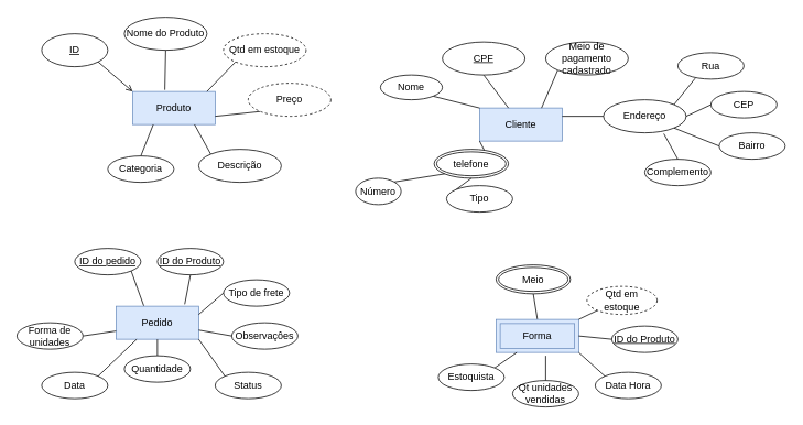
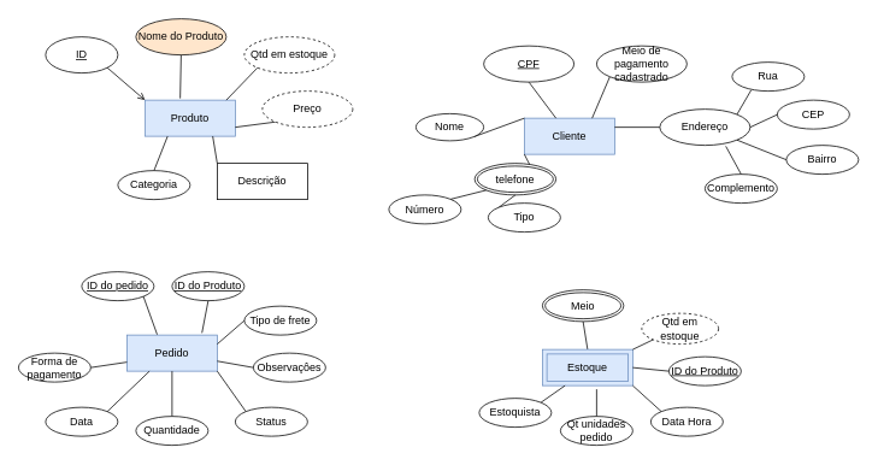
  <mxCell id="0" />
  <mxCell id="1" parent="0" />
  <mxCell id="2" value="&lt;div&gt;Pedido&lt;/div&gt;" style="whiteSpace=wrap;html=1;align=center;fillColor=#dae8fc;strokeColor=#6c8ebf;" vertex="1" parent="1"><mxGeometry x="140" y="370" width="100" height="40" as="geometry" /></mxCell>
  <mxCell id="3" value="Produto" style="whiteSpace=wrap;html=1;align=center;fillColor=#dae8fc;strokeColor=#6c8ebf;" vertex="1" parent="1"><mxGeometry x="160" y="110" width="100" height="40" as="geometry" /></mxCell>
  <mxCell id="4" value="&lt;div&gt;Cliente&lt;/div&gt;" style="whiteSpace=wrap;html=1;align=center;fillColor=#dae8fc;strokeColor=#6c8ebf;" vertex="1" parent="1"><mxGeometry x="580" y="130" width="100" height="40" as="geometry" /></mxCell>
  <mxCell id="5" style="rounded=0;orthogonalLoop=1;jettySize=auto;html=1;exitX=1;exitY=1;exitDx=0;exitDy=0;entryX=0;entryY=0;entryDx=0;entryDy=0;endArrow=open;endFill=0;" edge="1" parent="1" source="6" target="3"><mxGeometry relative="1" as="geometry" /></mxCell>
  <mxCell id="6" value="ID" style="ellipse;whiteSpace=wrap;html=1;fontStyle=4" vertex="1" parent="1"><mxGeometry x="50" y="40" width="80" height="40" as="geometry" /></mxCell>
- <mxCell id="7" value="&lt;div&gt;Nome do Produto&lt;/div&gt;" style="ellipse;whiteSpace=wrap;html=1;" vertex="1" parent="1"><mxGeometry x="150" y="20" width="100" height="40" as="geometry" /></mxCell>
+ <mxCell id="7" value="&lt;div&gt;Nome do Produto&lt;/div&gt;" style="ellipse;whiteSpace=wrap;html=1;fillColor=#ffe6cc;" vertex="1" parent="1"><mxGeometry x="150" y="20" width="100" height="40" as="geometry" /></mxCell>
  <mxCell id="8" value="Qtd em estoque" style="ellipse;whiteSpace=wrap;html=1;dashed=1;" vertex="1" parent="1"><mxGeometry x="270" y="40" width="100" height="40" as="geometry" /></mxCell>
  <mxCell id="9" style="edgeStyle=none;shape=connector;rounded=0;orthogonalLoop=1;jettySize=auto;html=1;exitX=0;exitY=1;exitDx=0;exitDy=0;entryX=1;entryY=0.75;entryDx=0;entryDy=0;strokeColor=default;align=center;verticalAlign=middle;fontFamily=Helvetica;fontSize=11;fontColor=default;labelBackgroundColor=default;endArrow=none;endFill=0;" edge="1" parent="1" source="10" target="3"><mxGeometry relative="1" as="geometry" /></mxCell>
- <mxCell id="10" value="Preço" style="ellipse;whiteSpace=wrap;html=1;dashed=1;" vertex="1" parent="1"><mxGeometry x="300" y="100" width="100" height="40" as="geometry" /></mxCell>
+ <mxCell id="10" value="Preço" style="ellipse;whiteSpace=wrap;html=1;dashed=1;" vertex="1" parent="1"><mxGeometry x="290" y="100" width="100" height="40" as="geometry" /></mxCell>
  <mxCell id="11" style="edgeStyle=none;shape=connector;rounded=0;orthogonalLoop=1;jettySize=auto;html=1;exitX=0.5;exitY=1;exitDx=0;exitDy=0;entryX=0.39;entryY=-0.05;entryDx=0;entryDy=0;entryPerimeter=0;strokeColor=default;align=center;verticalAlign=middle;fontFamily=Helvetica;fontSize=11;fontColor=default;labelBackgroundColor=default;endArrow=none;endFill=0;" edge="1" parent="1" source="7" target="3"><mxGeometry relative="1" as="geometry" /></mxCell>
  <mxCell id="12" style="edgeStyle=none;shape=connector;rounded=0;orthogonalLoop=1;jettySize=auto;html=1;exitX=0;exitY=1;exitDx=0;exitDy=0;entryX=0.9;entryY=0;entryDx=0;entryDy=0;entryPerimeter=0;strokeColor=default;align=center;verticalAlign=middle;fontFamily=Helvetica;fontSize=11;fontColor=default;labelBackgroundColor=default;endArrow=none;endFill=0;" edge="1" parent="1" source="8" target="3"><mxGeometry relative="1" as="geometry" /></mxCell>
  <mxCell id="13" style="edgeStyle=none;shape=connector;rounded=0;orthogonalLoop=1;jettySize=auto;html=1;exitX=0;exitY=0;exitDx=0;exitDy=0;entryX=0.75;entryY=1;entryDx=0;entryDy=0;strokeColor=default;align=center;verticalAlign=middle;fontFamily=Helvetica;fontSize=11;fontColor=default;labelBackgroundColor=default;endArrow=none;endFill=0;" edge="1" parent="1" source="14" target="3"><mxGeometry relative="1" as="geometry" /></mxCell>
- <mxCell id="14" value="Descrição" style="ellipse;whiteSpace=wrap;html=1;" vertex="1" parent="1"><mxGeometry x="240" y="180" width="100" height="40" as="geometry" /></mxCell>
+ <mxCell id="14" value="Descrição" style="whiteSpace=wrap;html=1;rounded=0;" vertex="1" parent="1"><mxGeometry x="240" y="180" width="100" height="40" as="geometry" /></mxCell>
  <mxCell id="15" style="edgeStyle=none;shape=connector;rounded=0;orthogonalLoop=1;jettySize=auto;html=1;exitX=1;exitY=1;exitDx=0;exitDy=0;entryX=0;entryY=0;entryDx=0;entryDy=0;strokeColor=default;align=center;verticalAlign=middle;fontFamily=Helvetica;fontSize=11;fontColor=default;labelBackgroundColor=default;endArrow=none;endFill=0;" edge="1" parent="1" source="16" target="4"><mxGeometry relative="1" as="geometry" /></mxCell>
- <mxCell id="16" value="Nome" style="ellipse;whiteSpace=wrap;html=1;" vertex="1" parent="1"><mxGeometry x="460" y="90" width="75" height="30" as="geometry" /></mxCell>
+ <mxCell id="16" value="Nome" style="ellipse;whiteSpace=wrap;html=1;" vertex="1" parent="1"><mxGeometry x="460" y="125" width="75" height="30" as="geometry" /></mxCell>
  <mxCell id="17" style="edgeStyle=none;shape=connector;rounded=0;orthogonalLoop=1;jettySize=auto;html=1;exitX=0.5;exitY=1;exitDx=0;exitDy=0;strokeColor=default;align=center;verticalAlign=middle;fontFamily=Helvetica;fontSize=11;fontColor=default;labelBackgroundColor=default;endArrow=none;endFill=0;" edge="1" parent="1" source="18" target="4"><mxGeometry relative="1" as="geometry" /></mxCell>
  <mxCell id="18" value="CPF" style="ellipse;whiteSpace=wrap;html=1;fontStyle=4" vertex="1" parent="1"><mxGeometry x="535" y="50" width="100" height="40" as="geometry" /></mxCell>
  <mxCell id="19" style="edgeStyle=none;shape=connector;rounded=0;orthogonalLoop=1;jettySize=auto;html=1;exitX=0;exitY=1;exitDx=0;exitDy=0;entryX=0.75;entryY=0;entryDx=0;entryDy=0;strokeColor=default;align=center;verticalAlign=middle;fontFamily=Helvetica;fontSize=11;fontColor=default;labelBackgroundColor=default;endArrow=none;endFill=0;" edge="1" parent="1" source="20" target="4"><mxGeometry relative="1" as="geometry" /></mxCell>
  <mxCell id="20" value="Meio de pagamento cadastrado" style="ellipse;whiteSpace=wrap;html=1;fontStyle=0" vertex="1" parent="1"><mxGeometry x="660" y="50" width="100" height="40" as="geometry" /></mxCell>
  <mxCell id="21" style="edgeStyle=none;shape=connector;rounded=0;orthogonalLoop=1;jettySize=auto;html=1;exitX=0;exitY=0.5;exitDx=0;exitDy=0;entryX=1;entryY=0.25;entryDx=0;entryDy=0;strokeColor=default;align=center;verticalAlign=middle;fontFamily=Helvetica;fontSize=11;fontColor=default;labelBackgroundColor=default;endArrow=none;endFill=0;" edge="1" parent="1" source="22" target="4"><mxGeometry relative="1" as="geometry" /></mxCell>
  <mxCell id="22" value="Endereço" style="ellipse;whiteSpace=wrap;html=1;fontStyle=0" vertex="1" parent="1"><mxGeometry x="730" y="120" width="100" height="40" as="geometry" /></mxCell>
- <mxCell id="23" value="Rua" style="ellipse;whiteSpace=wrap;html=1;fontStyle=0" vertex="1" parent="1"><mxGeometry x="820" y="63" width="80" height="32" as="geometry" /></mxCell>
+ <mxCell id="23" value="Rua" style="ellipse;whiteSpace=wrap;html=1;fontStyle=0" vertex="1" parent="1"><mxGeometry x="810" y="68" width="80" height="32" as="geometry" /></mxCell>
  <mxCell id="24" style="edgeStyle=none;shape=connector;rounded=0;orthogonalLoop=1;jettySize=auto;html=1;exitX=0;exitY=0.5;exitDx=0;exitDy=0;entryX=1;entryY=0.5;entryDx=0;entryDy=0;strokeColor=default;align=center;verticalAlign=middle;fontFamily=Helvetica;fontSize=11;fontColor=default;labelBackgroundColor=default;endArrow=none;endFill=0;" edge="1" parent="1" source="25" target="22"><mxGeometry relative="1" as="geometry" /></mxCell>
  <mxCell id="25" value="CEP" style="ellipse;whiteSpace=wrap;html=1;fontStyle=0" vertex="1" parent="1"><mxGeometry x="860" y="110" width="80" height="32" as="geometry" /></mxCell>
  <mxCell id="26" style="edgeStyle=none;shape=connector;rounded=0;orthogonalLoop=1;jettySize=auto;html=1;exitX=0;exitY=0.5;exitDx=0;exitDy=0;entryX=1;entryY=1;entryDx=0;entryDy=0;strokeColor=default;align=center;verticalAlign=middle;fontFamily=Helvetica;fontSize=11;fontColor=default;labelBackgroundColor=default;endArrow=none;endFill=0;" edge="1" parent="1" source="27" target="22"><mxGeometry relative="1" as="geometry" /></mxCell>
  <mxCell id="27" value="&lt;div&gt;Bairro&lt;/div&gt;" style="ellipse;whiteSpace=wrap;html=1;fontStyle=0" vertex="1" parent="1"><mxGeometry x="870" y="160" width="80" height="32" as="geometry" /></mxCell>
  <mxCell id="28" value="Complemento" style="ellipse;whiteSpace=wrap;html=1;fontStyle=0" vertex="1" parent="1"><mxGeometry x="780" y="192" width="80" height="32" as="geometry" /></mxCell>
  <mxCell id="29" style="edgeStyle=none;shape=connector;rounded=0;orthogonalLoop=1;jettySize=auto;html=1;exitX=1;exitY=0;exitDx=0;exitDy=0;entryX=0.263;entryY=0.969;entryDx=0;entryDy=0;entryPerimeter=0;strokeColor=default;align=center;verticalAlign=middle;fontFamily=Helvetica;fontSize=11;fontColor=default;labelBackgroundColor=default;endArrow=none;endFill=0;" edge="1" parent="1" source="22" target="23"><mxGeometry relative="1" as="geometry" /></mxCell>
  <mxCell id="30" style="edgeStyle=none;shape=connector;rounded=0;orthogonalLoop=1;jettySize=auto;html=1;exitX=0.5;exitY=0;exitDx=0;exitDy=0;entryX=0.73;entryY=1.025;entryDx=0;entryDy=0;entryPerimeter=0;strokeColor=default;align=center;verticalAlign=middle;fontFamily=Helvetica;fontSize=11;fontColor=default;labelBackgroundColor=default;endArrow=none;endFill=0;" edge="1" parent="1" source="28" target="22"><mxGeometry relative="1" as="geometry" /></mxCell>
  <mxCell id="31" value="ID do pedido" style="ellipse;whiteSpace=wrap;html=1;fontStyle=4" vertex="1" parent="1"><mxGeometry x="90" y="300" width="80" height="32" as="geometry" /></mxCell>
  <mxCell id="32" value="ID do Produto" style="ellipse;whiteSpace=wrap;html=1;fontStyle=4" vertex="1" parent="1"><mxGeometry x="190" y="300" width="80" height="32" as="geometry" /></mxCell>
  <mxCell id="33" style="edgeStyle=none;shape=connector;rounded=0;orthogonalLoop=1;jettySize=auto;html=1;exitX=0;exitY=0.5;exitDx=0;exitDy=0;entryX=1;entryY=0.25;entryDx=0;entryDy=0;strokeColor=default;align=center;verticalAlign=middle;fontFamily=Helvetica;fontSize=11;fontColor=default;labelBackgroundColor=default;endArrow=none;endFill=0;" edge="1" parent="1" source="34" target="2"><mxGeometry relative="1" as="geometry" /></mxCell>
  <mxCell id="34" value="Tipo de frete" style="ellipse;whiteSpace=wrap;html=1;fontStyle=0" vertex="1" parent="1"><mxGeometry x="270" y="338" width="80" height="32" as="geometry" /></mxCell>
  <mxCell id="35" style="edgeStyle=none;shape=connector;rounded=0;orthogonalLoop=1;jettySize=auto;html=1;exitX=0;exitY=0.5;exitDx=0;exitDy=0;strokeColor=default;align=center;verticalAlign=middle;fontFamily=Helvetica;fontSize=11;fontColor=default;labelBackgroundColor=default;endArrow=none;endFill=0;" edge="1" parent="1" source="36" target="2"><mxGeometry relative="1" as="geometry" /></mxCell>
  <mxCell id="36" value="Observaçôes" style="ellipse;whiteSpace=wrap;html=1;fontStyle=0" vertex="1" parent="1"><mxGeometry x="280" y="390" width="80" height="32" as="geometry" /></mxCell>
  <mxCell id="37" style="edgeStyle=none;shape=connector;rounded=0;orthogonalLoop=1;jettySize=auto;html=1;exitX=0.689;exitY=0.1;exitDx=0;exitDy=0;entryX=0;entryY=1;entryDx=0;entryDy=0;strokeColor=default;align=center;verticalAlign=middle;fontFamily=Helvetica;fontSize=11;fontColor=default;labelBackgroundColor=default;endArrow=none;endFill=0;exitPerimeter=0;" edge="1" parent="1" source="63" target="4"><mxGeometry relative="1" as="geometry"><mxPoint x="559.181" y="197.057" as="sourcePoint" /></mxGeometry></mxCell>
  <mxCell id="38" style="edgeStyle=none;shape=connector;rounded=0;orthogonalLoop=1;jettySize=auto;html=1;exitX=0;exitY=0;exitDx=0;exitDy=0;entryX=1;entryY=1;entryDx=0;entryDy=0;strokeColor=default;align=center;verticalAlign=middle;fontFamily=Helvetica;fontSize=11;fontColor=default;labelBackgroundColor=default;endArrow=none;endFill=0;" edge="1" parent="1" source="39" target="2"><mxGeometry relative="1" as="geometry" /></mxCell>
  <mxCell id="39" value="Status" style="ellipse;whiteSpace=wrap;html=1;fontStyle=0" vertex="1" parent="1"><mxGeometry x="260" y="450" width="80" height="32" as="geometry" /></mxCell>
  <mxCell id="40" style="edgeStyle=none;shape=connector;rounded=0;orthogonalLoop=1;jettySize=auto;html=1;exitX=0.5;exitY=1;exitDx=0;exitDy=0;entryX=0.831;entryY=-0.058;entryDx=0;entryDy=0;entryPerimeter=0;strokeColor=default;align=center;verticalAlign=middle;fontFamily=Helvetica;fontSize=11;fontColor=default;labelBackgroundColor=default;endArrow=none;endFill=0;" edge="1" parent="1" source="32" target="2"><mxGeometry relative="1" as="geometry" /></mxCell>
  <mxCell id="41" style="edgeStyle=none;shape=connector;rounded=0;orthogonalLoop=1;jettySize=auto;html=1;exitX=1;exitY=1;exitDx=0;exitDy=0;entryX=0.335;entryY=-0.014;entryDx=0;entryDy=0;entryPerimeter=0;strokeColor=default;align=center;verticalAlign=middle;fontFamily=Helvetica;fontSize=11;fontColor=default;labelBackgroundColor=default;endArrow=none;endFill=0;" edge="1" parent="1" source="31" target="2"><mxGeometry relative="1" as="geometry" /></mxCell>
  <mxCell id="42" style="edgeStyle=none;shape=connector;rounded=0;orthogonalLoop=1;jettySize=auto;html=1;exitX=0.5;exitY=0;exitDx=0;exitDy=0;entryX=0.5;entryY=1;entryDx=0;entryDy=0;strokeColor=default;align=center;verticalAlign=middle;fontFamily=Helvetica;fontSize=11;fontColor=default;labelBackgroundColor=default;endArrow=none;endFill=0;" edge="1" parent="1" source="43" target="2"><mxGeometry relative="1" as="geometry" /></mxCell>
- <mxCell id="43" value="Quantidade" style="ellipse;whiteSpace=wrap;html=1;fontStyle=0" vertex="1" parent="1"><mxGeometry x="150" y="430" width="80" height="32" as="geometry" /></mxCell>
+ <mxCell id="43" value="Quantidade" style="ellipse;whiteSpace=wrap;html=1;fontStyle=0" vertex="1" parent="1"><mxGeometry x="150" y="460" width="80" height="32" as="geometry" /></mxCell>
  <mxCell id="44" style="edgeStyle=none;shape=connector;rounded=0;orthogonalLoop=1;jettySize=auto;html=1;exitX=1;exitY=0;exitDx=0;exitDy=0;entryX=0.25;entryY=1;entryDx=0;entryDy=0;strokeColor=default;align=center;verticalAlign=middle;fontFamily=Helvetica;fontSize=11;fontColor=default;labelBackgroundColor=default;endArrow=none;endFill=0;" edge="1" parent="1" source="45" target="2"><mxGeometry relative="1" as="geometry" /></mxCell>
  <mxCell id="45" value="Data" style="ellipse;whiteSpace=wrap;html=1;fontStyle=0" vertex="1" parent="1"><mxGeometry x="50" y="450" width="80" height="32" as="geometry" /></mxCell>
  <mxCell id="46" style="edgeStyle=none;shape=connector;rounded=0;orthogonalLoop=1;jettySize=auto;html=1;exitX=1;exitY=0.5;exitDx=0;exitDy=0;entryX=0;entryY=0.75;entryDx=0;entryDy=0;strokeColor=default;align=center;verticalAlign=middle;fontFamily=Helvetica;fontSize=11;fontColor=default;labelBackgroundColor=default;endArrow=none;endFill=0;" edge="1" parent="1" source="47" target="2"><mxGeometry relative="1" as="geometry" /></mxCell>
- <mxCell id="47" value="&lt;div&gt;Forma de unidades&lt;/div&gt;" style="ellipse;whiteSpace=wrap;html=1;fontStyle=0" vertex="1" parent="1"><mxGeometry x="20" y="390" width="80" height="32" as="geometry" /></mxCell>
+ <mxCell id="47" value="&lt;div&gt;Forma de pagamento&lt;/div&gt;" style="ellipse;whiteSpace=wrap;html=1;fontStyle=0" vertex="1" parent="1"><mxGeometry x="20" y="390" width="80" height="32" as="geometry" /></mxCell>
  <mxCell id="48" style="edgeStyle=none;shape=connector;rounded=0;orthogonalLoop=1;jettySize=auto;html=1;exitX=0.5;exitY=0;exitDx=0;exitDy=0;entryX=0.5;entryY=1;entryDx=0;entryDy=0;strokeColor=default;align=center;verticalAlign=middle;fontFamily=Helvetica;fontSize=11;fontColor=default;labelBackgroundColor=default;endArrow=none;endFill=0;" edge="1" parent="1" source="49" target="50"><mxGeometry relative="1" as="geometry" /></mxCell>
- <mxCell id="49" value="Forma" style="shape=ext;margin=3;double=1;whiteSpace=wrap;html=1;align=center;fillColor=#dae8fc;strokeColor=#6c8ebf;" vertex="1" parent="1"><mxGeometry x="600" y="386" width="100" height="40" as="geometry" /></mxCell>
+ <mxCell id="49" value="Estoque" style="shape=ext;margin=3;double=1;whiteSpace=wrap;html=1;align=center;fillColor=#dae8fc;strokeColor=#6c8ebf;" vertex="1" parent="1"><mxGeometry x="600" y="386" width="100" height="40" as="geometry" /></mxCell>
  <mxCell id="50" value="&lt;div&gt;Meio&lt;/div&gt;" style="ellipse;shape=doubleEllipse;margin=3;whiteSpace=wrap;html=1;align=center;" vertex="1" parent="1"><mxGeometry x="600" y="320" width="90" height="35" as="geometry" /></mxCell>
  <mxCell id="51" style="edgeStyle=none;shape=connector;rounded=0;orthogonalLoop=1;jettySize=auto;html=1;exitX=0;exitY=1;exitDx=0;exitDy=0;entryX=1;entryY=0;entryDx=0;entryDy=0;strokeColor=default;align=center;verticalAlign=middle;fontFamily=Helvetica;fontSize=11;fontColor=default;labelBackgroundColor=default;endArrow=none;endFill=0;" edge="1" parent="1" source="52" target="49"><mxGeometry relative="1" as="geometry" /></mxCell>
  <mxCell id="52" value="Qtd em estoque" style="ellipse;whiteSpace=wrap;html=1;dashed=1;" vertex="1" parent="1"><mxGeometry x="710" y="346" width="85" height="34" as="geometry" /></mxCell>
  <mxCell id="53" style="edgeStyle=none;shape=connector;rounded=0;orthogonalLoop=1;jettySize=auto;html=1;exitX=0;exitY=0.5;exitDx=0;exitDy=0;entryX=1;entryY=0.5;entryDx=0;entryDy=0;strokeColor=default;align=center;verticalAlign=middle;fontFamily=Helvetica;fontSize=11;fontColor=default;labelBackgroundColor=default;endArrow=none;endFill=0;" edge="1" parent="1" source="54" target="49"><mxGeometry relative="1" as="geometry" /></mxCell>
  <mxCell id="54" value="ID do Produto" style="ellipse;whiteSpace=wrap;html=1;fontStyle=4" vertex="1" parent="1"><mxGeometry x="740" y="394" width="80" height="32" as="geometry" /></mxCell>
  <mxCell id="55" style="edgeStyle=none;shape=connector;rounded=0;orthogonalLoop=1;jettySize=auto;html=1;exitX=0;exitY=0;exitDx=0;exitDy=0;entryX=1;entryY=1;entryDx=0;entryDy=0;strokeColor=default;align=center;verticalAlign=middle;fontFamily=Helvetica;fontSize=11;fontColor=default;labelBackgroundColor=default;endArrow=none;endFill=0;" edge="1" parent="1" source="56" target="49"><mxGeometry relative="1" as="geometry" /></mxCell>
  <mxCell id="56" value="Data Hora" style="ellipse;whiteSpace=wrap;html=1;fontStyle=0" vertex="1" parent="1"><mxGeometry x="720" y="450" width="80" height="32" as="geometry" /></mxCell>
- <mxCell id="57" value="Qt unidades vendidas" style="ellipse;whiteSpace=wrap;html=1;fontStyle=0" vertex="1" parent="1"><mxGeometry x="620" y="460" width="80" height="32" as="geometry" /></mxCell>
+ <mxCell id="57" value="Qt unidades pedido" style="ellipse;whiteSpace=wrap;html=1;fontStyle=0" vertex="1" parent="1"><mxGeometry x="620" y="460" width="80" height="32" as="geometry" /></mxCell>
  <mxCell id="58" style="edgeStyle=none;shape=connector;rounded=0;orthogonalLoop=1;jettySize=auto;html=1;exitX=1;exitY=0;exitDx=0;exitDy=0;entryX=0.25;entryY=1;entryDx=0;entryDy=0;strokeColor=default;align=center;verticalAlign=middle;fontFamily=Helvetica;fontSize=11;fontColor=default;labelBackgroundColor=default;endArrow=none;endFill=0;" edge="1" parent="1" source="59" target="49"><mxGeometry relative="1" as="geometry" /></mxCell>
  <mxCell id="59" value="Estoquista" style="ellipse;whiteSpace=wrap;html=1;fontStyle=0" vertex="1" parent="1"><mxGeometry x="530" y="440" width="80" height="32" as="geometry" /></mxCell>
  <mxCell id="60" style="edgeStyle=none;shape=connector;rounded=0;orthogonalLoop=1;jettySize=auto;html=1;exitX=0.5;exitY=0;exitDx=0;exitDy=0;entryX=0.6;entryY=1.1;entryDx=0;entryDy=0;entryPerimeter=0;strokeColor=default;align=center;verticalAlign=middle;fontFamily=Helvetica;fontSize=11;fontColor=default;labelBackgroundColor=default;endArrow=none;endFill=0;" edge="1" parent="1" source="57" target="49"><mxGeometry relative="1" as="geometry" /></mxCell>
  <mxCell id="61" style="edgeStyle=none;shape=connector;rounded=0;orthogonalLoop=1;jettySize=auto;html=1;exitX=0.5;exitY=0;exitDx=0;exitDy=0;entryX=0.25;entryY=1;entryDx=0;entryDy=0;strokeColor=default;align=center;verticalAlign=middle;fontFamily=Helvetica;fontSize=11;fontColor=default;labelBackgroundColor=default;endArrow=none;endFill=0;" edge="1" parent="1" source="62" target="3"><mxGeometry relative="1" as="geometry" /></mxCell>
  <mxCell id="62" value="Categoria" style="ellipse;whiteSpace=wrap;html=1;fontStyle=0" vertex="1" parent="1"><mxGeometry x="130" y="188" width="80" height="32" as="geometry" /></mxCell>
  <mxCell id="63" value="telefone" style="ellipse;shape=doubleEllipse;margin=3;whiteSpace=wrap;html=1;align=center;" vertex="1" parent="1"><mxGeometry x="525" y="180" width="90" height="35" as="geometry" /></mxCell>
  <mxCell id="64" style="edgeStyle=none;shape=connector;rounded=0;orthogonalLoop=1;jettySize=auto;html=1;exitX=1;exitY=0;exitDx=0;exitDy=0;entryX=0;entryY=1;entryDx=0;entryDy=0;strokeColor=default;align=center;verticalAlign=middle;fontFamily=Helvetica;fontSize=11;fontColor=default;labelBackgroundColor=default;endArrow=none;endFill=0;" edge="1" parent="1" source="65" target="63"><mxGeometry relative="1" as="geometry" /></mxCell>
- <mxCell id="65" value="Número" style="ellipse;whiteSpace=wrap;html=1;fontStyle=0" vertex="1" parent="1"><mxGeometry x="430" y="215" width="55" height="32" as="geometry" /></mxCell>
+ <mxCell id="65" value="Número" style="ellipse;whiteSpace=wrap;html=1;fontStyle=0" vertex="1" parent="1"><mxGeometry x="430" y="215" width="80" height="32" as="geometry" /></mxCell>
  <mxCell id="66" style="edgeStyle=none;shape=connector;rounded=0;orthogonalLoop=1;jettySize=auto;html=1;exitX=0;exitY=0;exitDx=0;exitDy=0;entryX=0.5;entryY=1;entryDx=0;entryDy=0;strokeColor=default;align=center;verticalAlign=middle;fontFamily=Helvetica;fontSize=11;fontColor=default;labelBackgroundColor=default;endArrow=none;endFill=0;" edge="1" parent="1" source="67" target="63"><mxGeometry relative="1" as="geometry" /></mxCell>
  <mxCell id="67" value="Tipo" style="ellipse;whiteSpace=wrap;html=1;fontStyle=0" vertex="1" parent="1"><mxGeometry x="540" y="224" width="80" height="32" as="geometry" /></mxCell>
